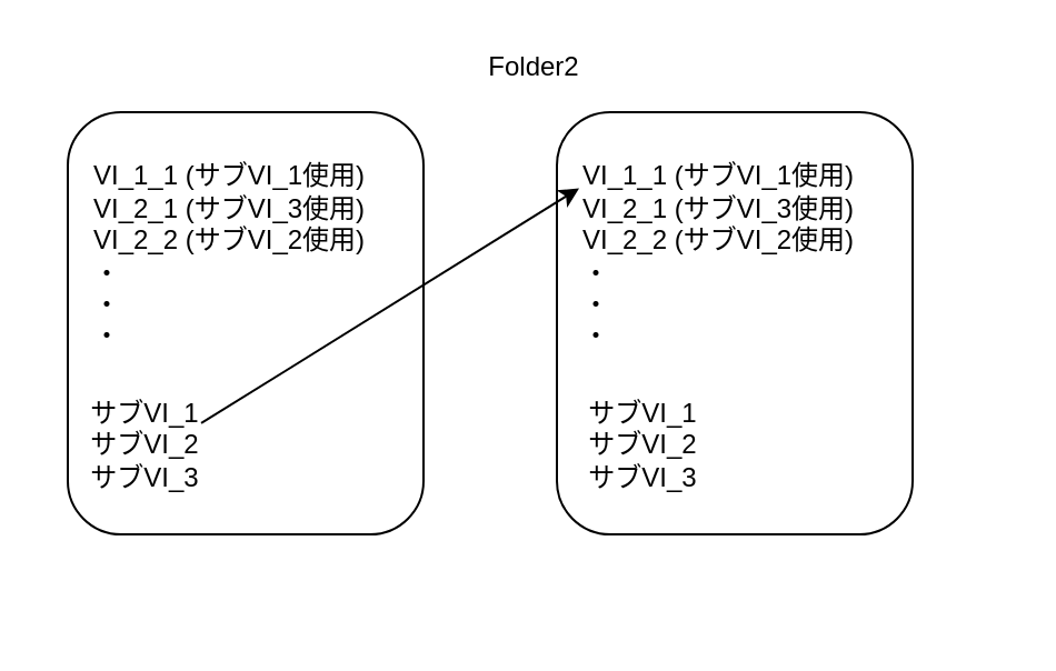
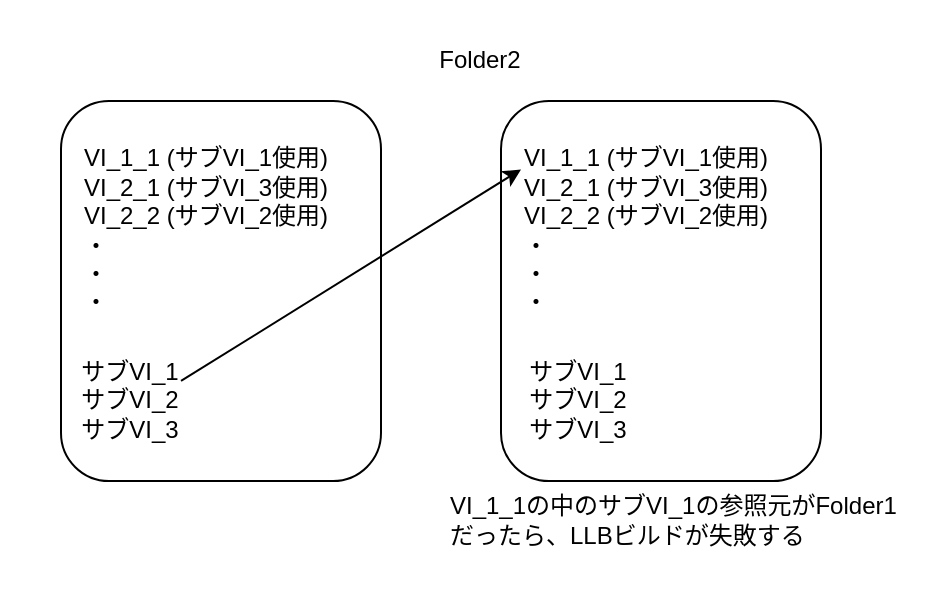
  <mxCell id="0" />
  <mxCell id="1" parent="0" />
  <mxCell id="2" value="" style="rounded=1;whiteSpace=wrap;html=1;" vertex="1" parent="1"><mxGeometry x="30" y="50" width="160" height="190" as="geometry" /></mxCell>
  <mxCell id="3" value="Folder2" style="text;html=1;strokeColor=none;fillColor=none;align=center;verticalAlign=middle;whiteSpace=wrap;rounded=0;" vertex="1" parent="1"><mxGeometry x="220" y="20" width="40" height="20" as="geometry" /></mxCell>
  <mxCell id="4" value="VI_1_1 (サブVI_1使用)&lt;br&gt;VI_2_1 (サブVI_3使用)&lt;br&gt;VI_2_2 (サブVI_2使用)&lt;br&gt;・&lt;br&gt;・&lt;br&gt;・" style="text;html=1;strokeColor=none;fillColor=none;align=left;verticalAlign=middle;whiteSpace=wrap;rounded=0;" vertex="1" parent="1"><mxGeometry x="40" y="70" width="150" height="90" as="geometry" /></mxCell>
  <mxCell id="5" value="サブVI_1&lt;br&gt;サブVI_2&lt;br&gt;サブVI_3" style="text;html=1;strokeColor=none;fillColor=none;align=center;verticalAlign=middle;whiteSpace=wrap;rounded=0;" vertex="1" parent="1"><mxGeometry x="20" y="170" width="90" height="60" as="geometry" /></mxCell>
  <mxCell id="6" value="" style="rounded=1;whiteSpace=wrap;html=1;" vertex="1" parent="1"><mxGeometry x="250" y="50" width="160" height="190" as="geometry" /></mxCell>
  <mxCell id="7" value="VI_1_1 (サブVI_1使用)&lt;br&gt;VI_2_1 (サブVI_3使用)&lt;br&gt;VI_2_2 (サブVI_2使用)&lt;br&gt;・&lt;br&gt;・&lt;br&gt;・" style="text;html=1;strokeColor=none;fillColor=none;align=left;verticalAlign=middle;whiteSpace=wrap;rounded=0;" vertex="1" parent="1"><mxGeometry x="260" y="70" width="150" height="90" as="geometry" /></mxCell>
  <mxCell id="8" value="サブVI_1&lt;br&gt;サブVI_2&lt;br&gt;サブVI_3" style="text;html=1;strokeColor=none;fillColor=none;align=center;verticalAlign=middle;whiteSpace=wrap;rounded=0;" vertex="1" parent="1"><mxGeometry x="244" y="170" width="90" height="60" as="geometry" /></mxCell>
  <mxCell id="9" value="" style="endArrow=classic;html=1;entryX=0;entryY=0.158;entryDx=0;entryDy=0;entryPerimeter=0;exitX=0.778;exitY=0.333;exitDx=0;exitDy=0;exitPerimeter=0;" edge="1" parent="1" source="5" target="7"><mxGeometry width="50" height="50" relative="1" as="geometry"><mxPoint x="220" y="230" as="sourcePoint" /><mxPoint x="270" y="180" as="targetPoint" /></mxGeometry></mxCell>
+ <mxCell id="10" value="VI_1_1の中のサブVI_1の参照元がFolder1だったら、LLBビルドが失敗する" style="text;html=1;strokeColor=none;fillColor=none;align=left;verticalAlign=middle;whiteSpace=wrap;rounded=0;" vertex="1" parent="1"><mxGeometry x="223" y="240" width="230" height="40" as="geometry" /></mxCell>
